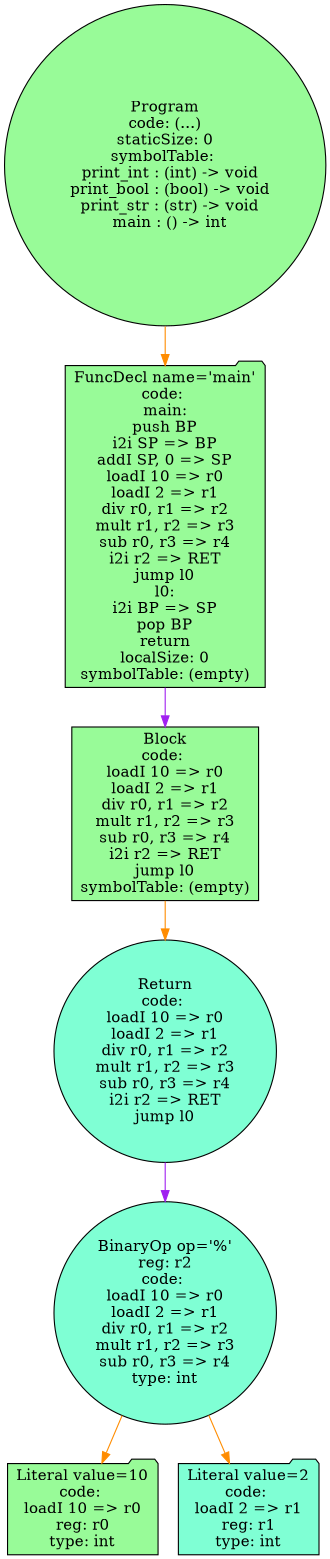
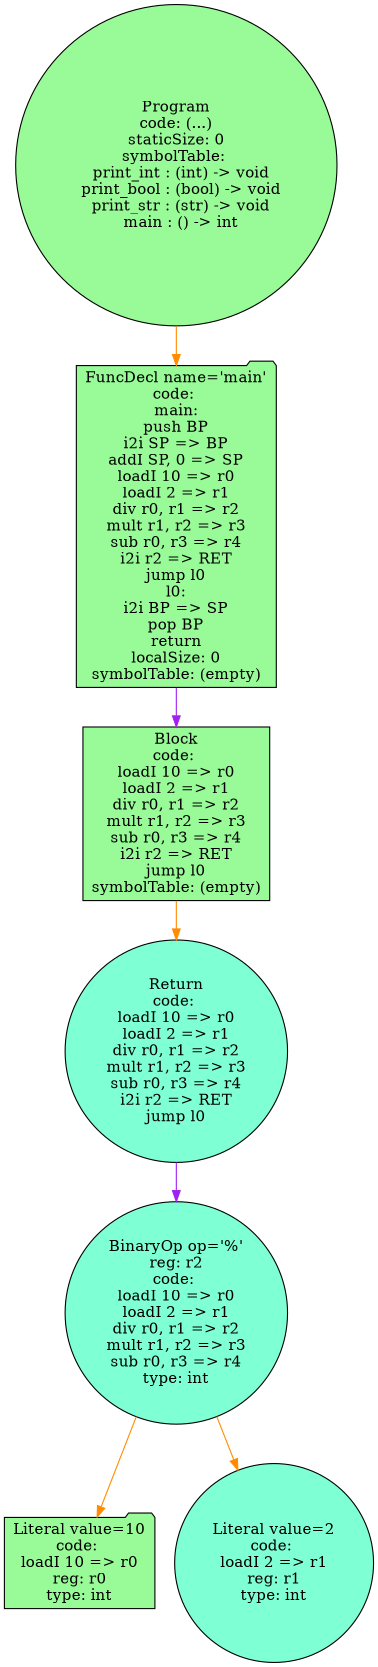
  digraph {
    node [shape=folder style=filled fillcolor=palegreen]
    edge [color=darkorange]
    n1 [label="Literal value=10\ncode: \nloadI 10 => r0\nreg: r0\ntype: int"]
-   n2 [label="Literal value=2\ncode: \nloadI 2 => r1\nreg: r1\ntype: int" fillcolor=aquamarine]
+   n2 [label="Literal value=2\ncode: \nloadI 2 => r1\nreg: r1\ntype: int" shape=circle fillcolor=aquamarine]
    n3 [label="BinaryOp op='%'\nreg: r2\ncode: \nloadI 10 => r0\nloadI 2 => r1\ndiv r0, r1 => r2\nmult r1, r2 => r3\nsub r0, r3 => r4\ntype: int" shape=circle fillcolor=aquamarine]
    n4 [label="Return\ncode: \nloadI 10 => r0\nloadI 2 => r1\ndiv r0, r1 => r2\nmult r1, r2 => r3\nsub r0, r3 => r4\ni2i r2 => RET\njump l0" shape=circle fillcolor=aquamarine]
    n5 [label="Block\ncode: \nloadI 10 => r0\nloadI 2 => r1\ndiv r0, r1 => r2\nmult r1, r2 => r3\nsub r0, r3 => r4\ni2i r2 => RET\njump l0\nsymbolTable: (empty)" shape=box]
    n6 [label="FuncDecl name='main'\ncode: \nmain:\npush BP\ni2i SP => BP\naddI SP, 0 => SP\nloadI 10 => r0\nloadI 2 => r1\ndiv r0, r1 => r2\nmult r1, r2 => r3\nsub r0, r3 => r4\ni2i r2 => RET\njump l0\nl0:\ni2i BP => SP\npop BP\nreturn\nlocalSize: 0\nsymbolTable: (empty)"]
    n7 [label="Program\ncode: (...)\nstaticSize: 0\nsymbolTable: \n  print_int : (int) -> void\n  print_bool : (bool) -> void\n  print_str : (str) -> void\n  main : () -> int" shape=circle]
    n3 -> n1
    n3 -> n2
    n4 -> n3 [color=purple]
    n5 -> n4
    n6 -> n5 [color=purple]
    n7 -> n6
  }
